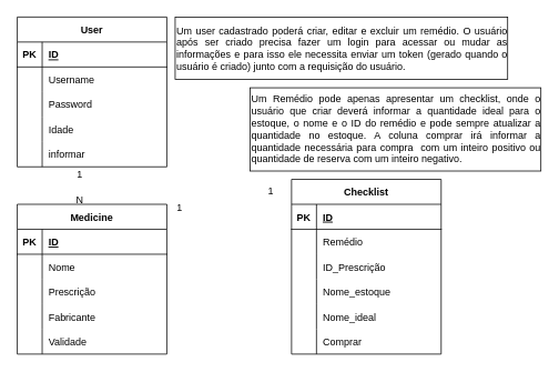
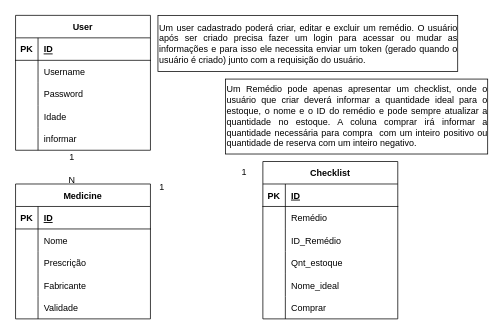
  <mxCell id="0" />
  <mxCell id="1" parent="0" />
  <mxCell id="2" value="User" style="shape=table;startSize=30;container=1;collapsible=1;childLayout=tableLayout;fixedRows=1;rowLines=0;fontStyle=1;align=center;resizeLast=1;" parent="1" vertex="1"><mxGeometry x="20" y="20" width="180" height="180" as="geometry" /></mxCell>
  <mxCell id="3" value="" style="shape=tableRow;horizontal=0;startSize=0;swimlaneHead=0;swimlaneBody=0;fillColor=none;collapsible=0;dropTarget=0;points=[[0,0.5],[1,0.5]];portConstraint=eastwest;top=0;left=0;right=0;bottom=1;" parent="2" vertex="1"><mxGeometry y="30" width="180" height="30" as="geometry" /></mxCell>
  <mxCell id="4" value="PK" style="shape=partialRectangle;connectable=0;fillColor=none;top=0;left=0;bottom=0;right=0;fontStyle=1;overflow=hidden;" parent="3" vertex="1"><mxGeometry width="30" height="30" as="geometry"><mxRectangle width="30" height="30" as="alternateBounds" /></mxGeometry></mxCell>
  <mxCell id="5" value="ID" style="shape=partialRectangle;connectable=0;fillColor=none;top=0;left=0;bottom=0;right=0;align=left;spacingLeft=6;fontStyle=5;overflow=hidden;" parent="3" vertex="1"><mxGeometry x="30" width="150" height="30" as="geometry"><mxRectangle width="150" height="30" as="alternateBounds" /></mxGeometry></mxCell>
  <mxCell id="6" value="" style="shape=tableRow;horizontal=0;startSize=0;swimlaneHead=0;swimlaneBody=0;fillColor=none;collapsible=0;dropTarget=0;points=[[0,0.5],[1,0.5]];portConstraint=eastwest;top=0;left=0;right=0;bottom=0;" parent="2" vertex="1"><mxGeometry y="60" width="180" height="30" as="geometry" /></mxCell>
  <mxCell id="7" value="" style="shape=partialRectangle;connectable=0;fillColor=none;top=0;left=0;bottom=0;right=0;editable=1;overflow=hidden;" parent="6" vertex="1"><mxGeometry width="30" height="30" as="geometry"><mxRectangle width="30" height="30" as="alternateBounds" /></mxGeometry></mxCell>
  <mxCell id="8" value="Username" style="shape=partialRectangle;connectable=0;fillColor=none;top=0;left=0;bottom=0;right=0;align=left;spacingLeft=6;overflow=hidden;" parent="6" vertex="1"><mxGeometry x="30" width="150" height="30" as="geometry"><mxRectangle width="150" height="30" as="alternateBounds" /></mxGeometry></mxCell>
  <mxCell id="9" value="" style="shape=tableRow;horizontal=0;startSize=0;swimlaneHead=0;swimlaneBody=0;fillColor=none;collapsible=0;dropTarget=0;points=[[0,0.5],[1,0.5]];portConstraint=eastwest;top=0;left=0;right=0;bottom=0;" parent="2" vertex="1"><mxGeometry y="90" width="180" height="30" as="geometry" /></mxCell>
  <mxCell id="10" value="" style="shape=partialRectangle;connectable=0;fillColor=none;top=0;left=0;bottom=0;right=0;editable=1;overflow=hidden;" parent="9" vertex="1"><mxGeometry width="30" height="30" as="geometry"><mxRectangle width="30" height="30" as="alternateBounds" /></mxGeometry></mxCell>
  <mxCell id="11" value="Password" style="shape=partialRectangle;connectable=0;fillColor=none;top=0;left=0;bottom=0;right=0;align=left;spacingLeft=6;overflow=hidden;" parent="9" vertex="1"><mxGeometry x="30" width="150" height="30" as="geometry"><mxRectangle width="150" height="30" as="alternateBounds" /></mxGeometry></mxCell>
  <mxCell id="12" value="" style="shape=tableRow;horizontal=0;startSize=0;swimlaneHead=0;swimlaneBody=0;fillColor=none;collapsible=0;dropTarget=0;points=[[0,0.5],[1,0.5]];portConstraint=eastwest;top=0;left=0;right=0;bottom=0;" parent="2" vertex="1"><mxGeometry y="120" width="180" height="30" as="geometry" /></mxCell>
  <mxCell id="13" value="" style="shape=partialRectangle;connectable=0;fillColor=none;top=0;left=0;bottom=0;right=0;editable=1;overflow=hidden;" parent="12" vertex="1"><mxGeometry width="30" height="30" as="geometry"><mxRectangle width="30" height="30" as="alternateBounds" /></mxGeometry></mxCell>
  <mxCell id="14" value="Idade" style="shape=partialRectangle;connectable=0;fillColor=none;top=0;left=0;bottom=0;right=0;align=left;spacingLeft=6;overflow=hidden;" parent="12" vertex="1"><mxGeometry x="30" width="150" height="30" as="geometry"><mxRectangle width="150" height="30" as="alternateBounds" /></mxGeometry></mxCell>
  <mxCell id="15" style="shape=tableRow;horizontal=0;startSize=0;swimlaneHead=0;swimlaneBody=0;fillColor=none;collapsible=0;dropTarget=0;points=[[0,0.5],[1,0.5]];portConstraint=eastwest;top=0;left=0;right=0;bottom=0;" parent="2" vertex="1"><mxGeometry y="150" width="180" height="30" as="geometry" /></mxCell>
  <mxCell id="16" style="shape=partialRectangle;connectable=0;fillColor=none;top=0;left=0;bottom=0;right=0;editable=1;overflow=hidden;" parent="15" vertex="1"><mxGeometry width="30" height="30" as="geometry"><mxRectangle width="30" height="30" as="alternateBounds" /></mxGeometry></mxCell>
  <mxCell id="17" value="informar" style="shape=partialRectangle;connectable=0;fillColor=none;top=0;left=0;bottom=0;right=0;align=left;spacingLeft=6;overflow=hidden;" parent="15" vertex="1"><mxGeometry x="30" width="150" height="30" as="geometry"><mxRectangle width="150" height="30" as="alternateBounds" /></mxGeometry></mxCell>
  <mxCell id="18" value="Medicine" style="shape=table;startSize=30;container=1;collapsible=1;childLayout=tableLayout;fixedRows=1;rowLines=0;fontStyle=1;align=center;resizeLast=1;" parent="1" vertex="1"><mxGeometry x="20" y="245" width="180" height="180" as="geometry" /></mxCell>
  <mxCell id="19" value="" style="shape=tableRow;horizontal=0;startSize=0;swimlaneHead=0;swimlaneBody=0;fillColor=none;collapsible=0;dropTarget=0;points=[[0,0.5],[1,0.5]];portConstraint=eastwest;top=0;left=0;right=0;bottom=1;" parent="18" vertex="1"><mxGeometry y="30" width="180" height="30" as="geometry" /></mxCell>
  <mxCell id="20" value="PK" style="shape=partialRectangle;connectable=0;fillColor=none;top=0;left=0;bottom=0;right=0;fontStyle=1;overflow=hidden;" parent="19" vertex="1"><mxGeometry width="30" height="30" as="geometry"><mxRectangle width="30" height="30" as="alternateBounds" /></mxGeometry></mxCell>
  <mxCell id="21" value="ID" style="shape=partialRectangle;connectable=0;fillColor=none;top=0;left=0;bottom=0;right=0;align=left;spacingLeft=6;fontStyle=5;overflow=hidden;" parent="19" vertex="1"><mxGeometry x="30" width="150" height="30" as="geometry"><mxRectangle width="150" height="30" as="alternateBounds" /></mxGeometry></mxCell>
  <mxCell id="22" value="" style="shape=tableRow;horizontal=0;startSize=0;swimlaneHead=0;swimlaneBody=0;fillColor=none;collapsible=0;dropTarget=0;points=[[0,0.5],[1,0.5]];portConstraint=eastwest;top=0;left=0;right=0;bottom=0;" parent="18" vertex="1"><mxGeometry y="60" width="180" height="30" as="geometry" /></mxCell>
  <mxCell id="23" value="" style="shape=partialRectangle;connectable=0;fillColor=none;top=0;left=0;bottom=0;right=0;editable=1;overflow=hidden;" parent="22" vertex="1"><mxGeometry width="30" height="30" as="geometry"><mxRectangle width="30" height="30" as="alternateBounds" /></mxGeometry></mxCell>
  <mxCell id="24" value="Nome" style="shape=partialRectangle;connectable=0;fillColor=none;top=0;left=0;bottom=0;right=0;align=left;spacingLeft=6;overflow=hidden;" parent="22" vertex="1"><mxGeometry x="30" width="150" height="30" as="geometry"><mxRectangle width="150" height="30" as="alternateBounds" /></mxGeometry></mxCell>
  <mxCell id="25" value="" style="shape=tableRow;horizontal=0;startSize=0;swimlaneHead=0;swimlaneBody=0;fillColor=none;collapsible=0;dropTarget=0;points=[[0,0.5],[1,0.5]];portConstraint=eastwest;top=0;left=0;right=0;bottom=0;" parent="18" vertex="1"><mxGeometry y="90" width="180" height="30" as="geometry" /></mxCell>
  <mxCell id="26" value="" style="shape=partialRectangle;connectable=0;fillColor=none;top=0;left=0;bottom=0;right=0;editable=1;overflow=hidden;" parent="25" vertex="1"><mxGeometry width="30" height="30" as="geometry"><mxRectangle width="30" height="30" as="alternateBounds" /></mxGeometry></mxCell>
  <mxCell id="27" value="Prescrição" style="shape=partialRectangle;connectable=0;fillColor=none;top=0;left=0;bottom=0;right=0;align=left;spacingLeft=6;overflow=hidden;" parent="25" vertex="1"><mxGeometry x="30" width="150" height="30" as="geometry"><mxRectangle width="150" height="30" as="alternateBounds" /></mxGeometry></mxCell>
  <mxCell id="28" value="" style="shape=tableRow;horizontal=0;startSize=0;swimlaneHead=0;swimlaneBody=0;fillColor=none;collapsible=0;dropTarget=0;points=[[0,0.5],[1,0.5]];portConstraint=eastwest;top=0;left=0;right=0;bottom=0;" parent="18" vertex="1"><mxGeometry y="120" width="180" height="30" as="geometry" /></mxCell>
  <mxCell id="29" value="" style="shape=partialRectangle;connectable=0;fillColor=none;top=0;left=0;bottom=0;right=0;editable=1;overflow=hidden;" parent="28" vertex="1"><mxGeometry width="30" height="30" as="geometry"><mxRectangle width="30" height="30" as="alternateBounds" /></mxGeometry></mxCell>
  <mxCell id="30" value="Fabricante" style="shape=partialRectangle;connectable=0;fillColor=none;top=0;left=0;bottom=0;right=0;align=left;spacingLeft=6;overflow=hidden;" parent="28" vertex="1"><mxGeometry x="30" width="150" height="30" as="geometry"><mxRectangle width="150" height="30" as="alternateBounds" /></mxGeometry></mxCell>
  <mxCell id="31" style="shape=tableRow;horizontal=0;startSize=0;swimlaneHead=0;swimlaneBody=0;fillColor=none;collapsible=0;dropTarget=0;points=[[0,0.5],[1,0.5]];portConstraint=eastwest;top=0;left=0;right=0;bottom=0;" parent="18" vertex="1"><mxGeometry y="150" width="180" height="30" as="geometry" /></mxCell>
  <mxCell id="32" style="shape=partialRectangle;connectable=0;fillColor=none;top=0;left=0;bottom=0;right=0;editable=1;overflow=hidden;" parent="31" vertex="1"><mxGeometry width="30" height="30" as="geometry"><mxRectangle width="30" height="30" as="alternateBounds" /></mxGeometry></mxCell>
  <mxCell id="33" value="Validade" style="shape=partialRectangle;connectable=0;fillColor=none;top=0;left=0;bottom=0;right=0;align=left;spacingLeft=6;overflow=hidden;" parent="31" vertex="1"><mxGeometry x="30" width="150" height="30" as="geometry"><mxRectangle width="150" height="30" as="alternateBounds" /></mxGeometry></mxCell>
  <mxCell id="34" value="Checklist" style="shape=table;startSize=30;container=1;collapsible=1;childLayout=tableLayout;fixedRows=1;rowLines=0;fontStyle=1;align=center;resizeLast=1;" parent="1" vertex="1"><mxGeometry x="350" y="215" width="180" height="210" as="geometry" /></mxCell>
  <mxCell id="35" value="" style="shape=tableRow;horizontal=0;startSize=0;swimlaneHead=0;swimlaneBody=0;fillColor=none;collapsible=0;dropTarget=0;points=[[0,0.5],[1,0.5]];portConstraint=eastwest;top=0;left=0;right=0;bottom=1;" parent="34" vertex="1"><mxGeometry y="30" width="180" height="30" as="geometry" /></mxCell>
  <mxCell id="36" value="PK" style="shape=partialRectangle;connectable=0;fillColor=none;top=0;left=0;bottom=0;right=0;fontStyle=1;overflow=hidden;" parent="35" vertex="1"><mxGeometry width="30" height="30" as="geometry"><mxRectangle width="30" height="30" as="alternateBounds" /></mxGeometry></mxCell>
  <mxCell id="37" value="ID" style="shape=partialRectangle;connectable=0;fillColor=none;top=0;left=0;bottom=0;right=0;align=left;spacingLeft=6;fontStyle=5;overflow=hidden;" parent="35" vertex="1"><mxGeometry x="30" width="150" height="30" as="geometry"><mxRectangle width="150" height="30" as="alternateBounds" /></mxGeometry></mxCell>
  <mxCell id="38" value="" style="shape=tableRow;horizontal=0;startSize=0;swimlaneHead=0;swimlaneBody=0;fillColor=none;collapsible=0;dropTarget=0;points=[[0,0.5],[1,0.5]];portConstraint=eastwest;top=0;left=0;right=0;bottom=0;" parent="34" vertex="1"><mxGeometry y="60" width="180" height="30" as="geometry" /></mxCell>
  <mxCell id="39" value="" style="shape=partialRectangle;connectable=0;fillColor=none;top=0;left=0;bottom=0;right=0;editable=1;overflow=hidden;" parent="38" vertex="1"><mxGeometry width="30" height="30" as="geometry"><mxRectangle width="30" height="30" as="alternateBounds" /></mxGeometry></mxCell>
  <mxCell id="40" value="Remédio" style="shape=partialRectangle;connectable=0;fillColor=none;top=0;left=0;bottom=0;right=0;align=left;spacingLeft=6;overflow=hidden;" parent="38" vertex="1"><mxGeometry x="30" width="150" height="30" as="geometry"><mxRectangle width="150" height="30" as="alternateBounds" /></mxGeometry></mxCell>
  <mxCell id="41" value="" style="shape=tableRow;horizontal=0;startSize=0;swimlaneHead=0;swimlaneBody=0;fillColor=none;collapsible=0;dropTarget=0;points=[[0,0.5],[1,0.5]];portConstraint=eastwest;top=0;left=0;right=0;bottom=0;" parent="34" vertex="1"><mxGeometry y="90" width="180" height="30" as="geometry" /></mxCell>
  <mxCell id="42" value="" style="shape=partialRectangle;connectable=0;fillColor=none;top=0;left=0;bottom=0;right=0;editable=1;overflow=hidden;" parent="41" vertex="1"><mxGeometry width="30" height="30" as="geometry"><mxRectangle width="30" height="30" as="alternateBounds" /></mxGeometry></mxCell>
- <mxCell id="43" value="ID_Prescrição" style="shape=partialRectangle;connectable=0;fillColor=none;top=0;left=0;bottom=0;right=0;align=left;spacingLeft=6;overflow=hidden;" parent="41" vertex="1"><mxGeometry x="30" width="150" height="30" as="geometry"><mxRectangle width="150" height="30" as="alternateBounds" /></mxGeometry></mxCell>
+ <mxCell id="43" value="ID_Remédio" style="shape=partialRectangle;connectable=0;fillColor=none;top=0;left=0;bottom=0;right=0;align=left;spacingLeft=6;overflow=hidden;" parent="41" vertex="1"><mxGeometry x="30" width="150" height="30" as="geometry"><mxRectangle width="150" height="30" as="alternateBounds" /></mxGeometry></mxCell>
  <mxCell id="44" value="" style="shape=tableRow;horizontal=0;startSize=0;swimlaneHead=0;swimlaneBody=0;fillColor=none;collapsible=0;dropTarget=0;points=[[0,0.5],[1,0.5]];portConstraint=eastwest;top=0;left=0;right=0;bottom=0;" parent="34" vertex="1"><mxGeometry y="120" width="180" height="30" as="geometry" /></mxCell>
  <mxCell id="45" value="" style="shape=partialRectangle;connectable=0;fillColor=none;top=0;left=0;bottom=0;right=0;editable=1;overflow=hidden;" parent="44" vertex="1"><mxGeometry width="30" height="30" as="geometry"><mxRectangle width="30" height="30" as="alternateBounds" /></mxGeometry></mxCell>
- <mxCell id="46" value="Nome_estoque" style="shape=partialRectangle;connectable=0;fillColor=none;top=0;left=0;bottom=0;right=0;align=left;spacingLeft=6;overflow=hidden;" parent="44" vertex="1"><mxGeometry x="30" width="150" height="30" as="geometry"><mxRectangle width="150" height="30" as="alternateBounds" /></mxGeometry></mxCell>
+ <mxCell id="46" value="Qnt_estoque" style="shape=partialRectangle;connectable=0;fillColor=none;top=0;left=0;bottom=0;right=0;align=left;spacingLeft=6;overflow=hidden;" parent="44" vertex="1"><mxGeometry x="30" width="150" height="30" as="geometry"><mxRectangle width="150" height="30" as="alternateBounds" /></mxGeometry></mxCell>
  <mxCell id="47" style="shape=tableRow;horizontal=0;startSize=0;swimlaneHead=0;swimlaneBody=0;fillColor=none;collapsible=0;dropTarget=0;points=[[0,0.5],[1,0.5]];portConstraint=eastwest;top=0;left=0;right=0;bottom=0;" parent="34" vertex="1"><mxGeometry y="150" width="180" height="30" as="geometry" /></mxCell>
  <mxCell id="48" style="shape=partialRectangle;connectable=0;fillColor=none;top=0;left=0;bottom=0;right=0;editable=1;overflow=hidden;" parent="47" vertex="1"><mxGeometry width="30" height="30" as="geometry"><mxRectangle width="30" height="30" as="alternateBounds" /></mxGeometry></mxCell>
  <mxCell id="49" value="Nome_ideal" style="shape=partialRectangle;connectable=0;fillColor=none;top=0;left=0;bottom=0;right=0;align=left;spacingLeft=6;overflow=hidden;" parent="47" vertex="1"><mxGeometry x="30" width="150" height="30" as="geometry"><mxRectangle width="150" height="30" as="alternateBounds" /></mxGeometry></mxCell>
  <mxCell id="50" style="shape=tableRow;horizontal=0;startSize=0;swimlaneHead=0;swimlaneBody=0;fillColor=none;collapsible=0;dropTarget=0;points=[[0,0.5],[1,0.5]];portConstraint=eastwest;top=0;left=0;right=0;bottom=0;" parent="34" vertex="1"><mxGeometry y="180" width="180" height="30" as="geometry" /></mxCell>
  <mxCell id="51" style="shape=partialRectangle;connectable=0;fillColor=none;top=0;left=0;bottom=0;right=0;editable=1;overflow=hidden;" parent="50" vertex="1"><mxGeometry width="30" height="30" as="geometry"><mxRectangle width="30" height="30" as="alternateBounds" /></mxGeometry></mxCell>
  <mxCell id="52" value="Comprar" style="shape=partialRectangle;connectable=0;fillColor=none;top=0;left=0;bottom=0;right=0;align=left;spacingLeft=6;overflow=hidden;" parent="50" vertex="1"><mxGeometry x="30" width="150" height="30" as="geometry"><mxRectangle width="150" height="30" as="alternateBounds" /></mxGeometry></mxCell>
  <mxCell id="53" value="&lt;div style=&quot;text-align: justify;&quot;&gt;&lt;span style=&quot;background-color: initial;&quot;&gt;Um user cadastrado poderá criar, editar e excluir um remédio. O usuário após ser criado precisa fazer um login para acessar ou mudar as informações e para isso ele necessita enviar um token (gerado quando o usuário é criado) junto com a requisição do usuário.&lt;/span&gt;&lt;/div&gt;" style="rounded=0;whiteSpace=wrap;html=1;align=left;" parent="1" vertex="1"><mxGeometry x="210" y="20" width="400" height="75" as="geometry" /></mxCell>
  <mxCell id="54" value="1" style="text;html=1;align=center;verticalAlign=middle;resizable=0;points=[];autosize=1;strokeColor=none;fillColor=none;" parent="1" vertex="1"><mxGeometry x="200" y="235" width="30" height="30" as="geometry" /></mxCell>
  <mxCell id="55" value="N" style="text;html=1;align=center;verticalAlign=middle;resizable=0;points=[];autosize=1;strokeColor=none;fillColor=none;" parent="1" vertex="1"><mxGeometry x="80" y="225" width="30" height="30" as="geometry" /></mxCell>
  <mxCell id="56" value="1" style="text;html=1;align=center;verticalAlign=middle;resizable=0;points=[];autosize=1;strokeColor=none;fillColor=none;" parent="1" vertex="1"><mxGeometry x="310" y="215" width="30" height="30" as="geometry" /></mxCell>
  <mxCell id="57" value="1" style="text;html=1;align=center;verticalAlign=middle;resizable=0;points=[];autosize=1;strokeColor=none;fillColor=none;" parent="1" vertex="1"><mxGeometry x="320" y="155" width="30" height="30" as="geometry" /></mxCell>
  <mxCell id="58" value="&lt;div style=&quot;text-align: justify;&quot;&gt;&lt;span style=&quot;background-color: initial;&quot;&gt;Um Remédio pode apenas apresentar um checklist, onde o usuário que criar deverá informar a quantidade ideal para o estoque, o nome e o ID do remédio e pode sempre atualizar a quantidade no estoque. A coluna comprar irá informar a quantidade necessária para compra&amp;nbsp; com um inteiro positivo ou quantidade de reserva com um inteiro negativo.&lt;/span&gt;&lt;/div&gt;" style="rounded=0;whiteSpace=wrap;html=1;align=left;" parent="1" vertex="1"><mxGeometry x="300" y="105" width="350" height="100" as="geometry" /></mxCell>
  <mxCell id="59" value="1" style="text;html=1;align=center;verticalAlign=middle;resizable=0;points=[];autosize=1;strokeColor=none;fillColor=none;" parent="1" vertex="1"><mxGeometry x="80" y="195" width="30" height="30" as="geometry" /></mxCell>
